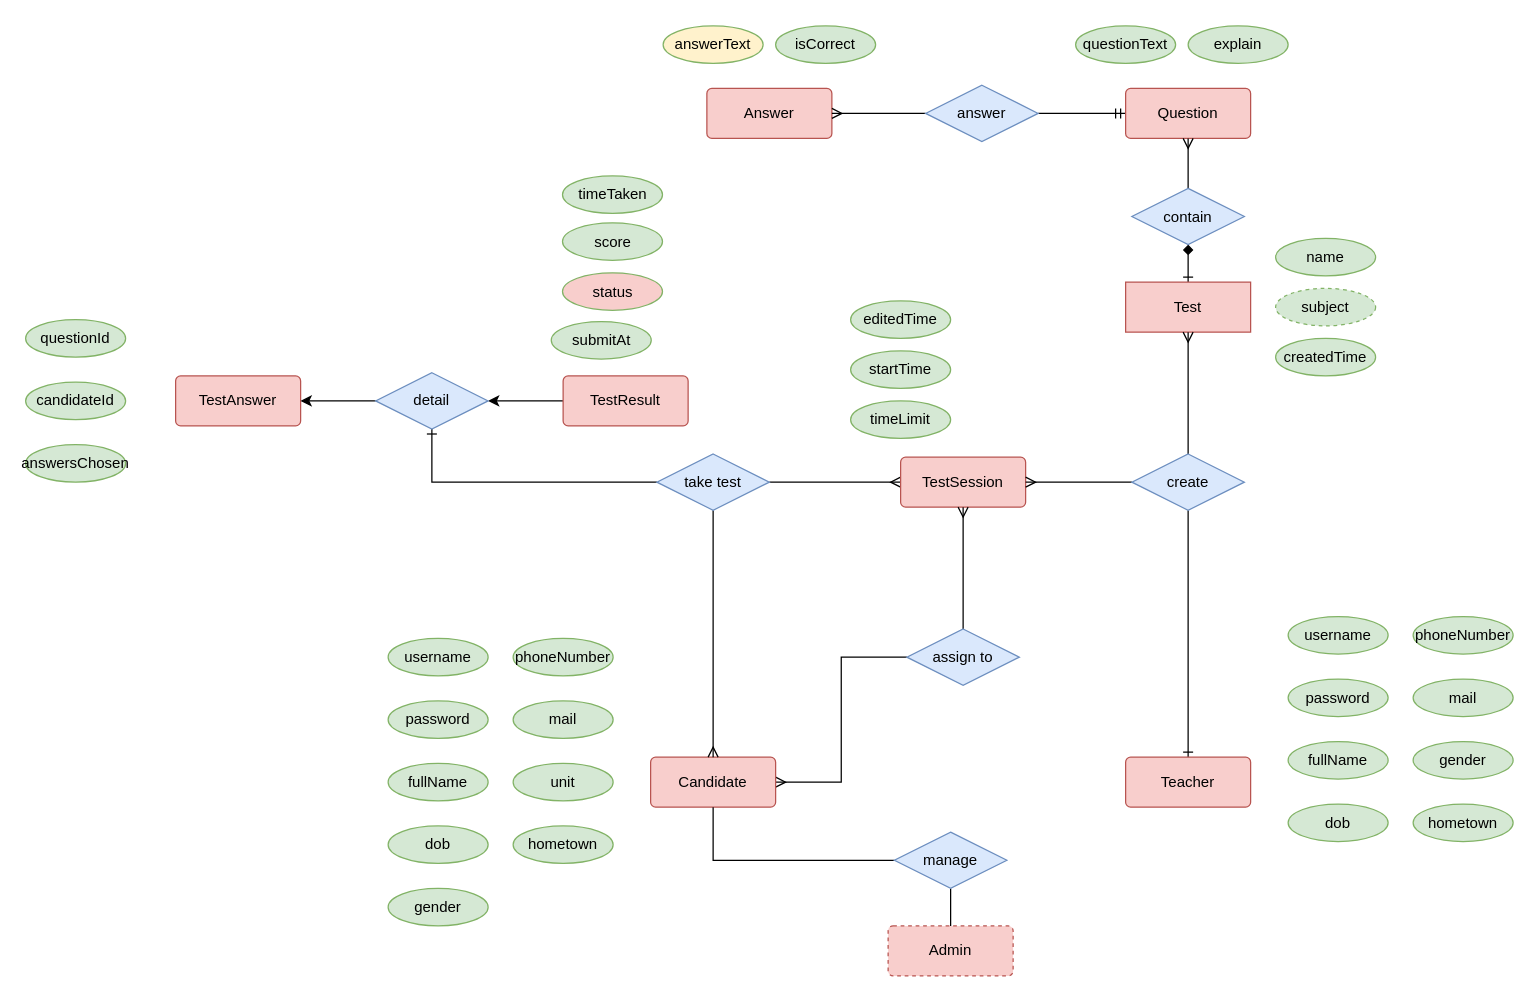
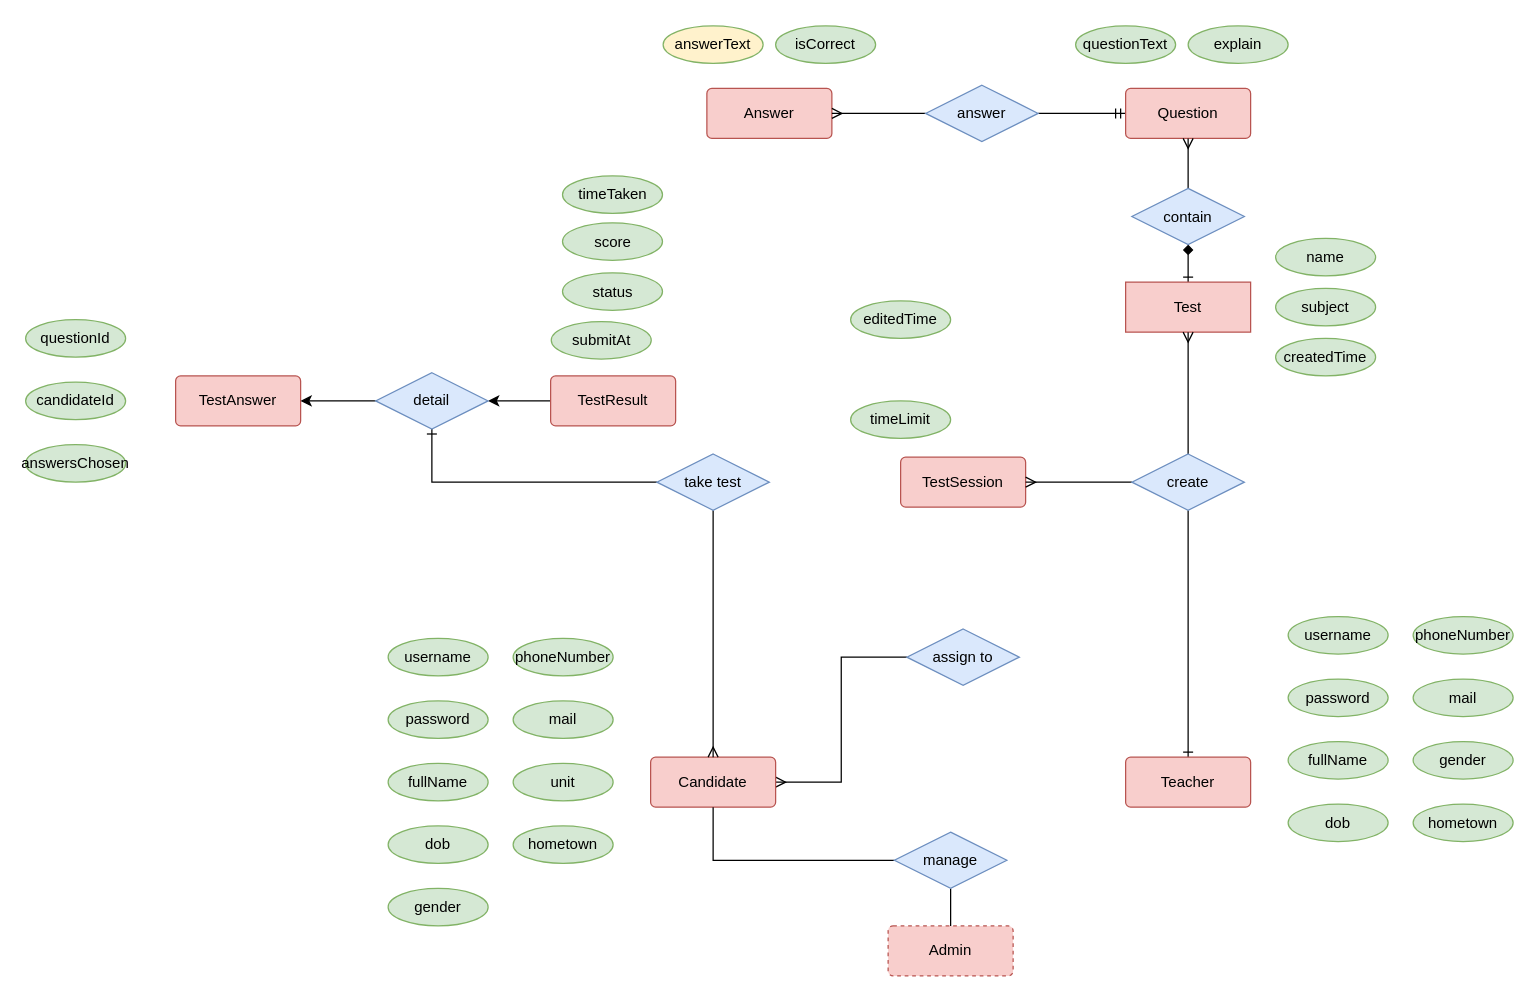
  <mxCell id="0" />
  <mxCell id="1" parent="0" />
  <mxCell id="2" style="edgeStyle=orthogonalEdgeStyle;rounded=0;orthogonalLoop=1;jettySize=auto;html=1;exitX=1;exitY=0.5;exitDx=0;exitDy=0;entryX=0;entryY=0.5;entryDx=0;entryDy=0;endArrow=none;startFill=0;startArrow=ERmany;" parent="1" source="3" target="38" edge="1"><mxGeometry relative="1" as="geometry" /></mxCell>
  <mxCell id="3" value="Candidate" style="rounded=1;arcSize=10;whiteSpace=wrap;html=1;align=center;fillColor=#f8cecc;strokeColor=#b85450;" parent="1" vertex="1"><mxGeometry x="520" y="605" width="100" height="40" as="geometry" /></mxCell>
  <mxCell id="4" style="edgeStyle=orthogonalEdgeStyle;rounded=0;orthogonalLoop=1;jettySize=auto;html=1;exitX=0.5;exitY=0;exitDx=0;exitDy=0;entryX=0.5;entryY=1;entryDx=0;entryDy=0;endArrow=none;startFill=0;startArrow=ERone;" parent="1" source="5" target="54" edge="1"><mxGeometry relative="1" as="geometry"><mxPoint x="910" y="490" as="targetPoint" /></mxGeometry></mxCell>
  <mxCell id="5" value="Teacher" style="rounded=1;arcSize=10;whiteSpace=wrap;html=1;align=center;fillColor=#f8cecc;strokeColor=#b85450;" parent="1" vertex="1"><mxGeometry x="900" y="605" width="100" height="40" as="geometry" /></mxCell>
  <mxCell id="6" style="edgeStyle=orthogonalEdgeStyle;rounded=0;orthogonalLoop=1;jettySize=auto;html=1;exitX=0.5;exitY=0;exitDx=0;exitDy=0;entryX=0.5;entryY=1;entryDx=0;entryDy=0;endArrow=none;startFill=0;startArrow=none;" parent="1" source="7" target="47" edge="1"><mxGeometry relative="1" as="geometry" /></mxCell>
  <mxCell id="7" value="Admin" style="rounded=1;arcSize=10;whiteSpace=wrap;html=1;align=center;fillColor=#f8cecc;strokeColor=#b85450;dashed=1;" parent="1" vertex="1"><mxGeometry x="710" y="740" width="100" height="40" as="geometry" /></mxCell>
  <mxCell id="8" value="fullName" style="ellipse;whiteSpace=wrap;html=1;align=center;fillColor=#d5e8d4;strokeColor=#82b366;" parent="1" vertex="1"><mxGeometry x="310" y="610" width="80" height="30" as="geometry" /></mxCell>
  <mxCell id="9" value="dob" style="ellipse;whiteSpace=wrap;html=1;align=center;fillColor=#d5e8d4;strokeColor=#82b366;" parent="1" vertex="1"><mxGeometry x="310" y="660" width="80" height="30" as="geometry" /></mxCell>
  <mxCell id="10" value="unit" style="ellipse;whiteSpace=wrap;html=1;align=center;fillColor=#d5e8d4;strokeColor=#82b366;" parent="1" vertex="1"><mxGeometry x="410" y="610" width="80" height="30" as="geometry" /></mxCell>
  <mxCell id="11" value="gender" style="ellipse;whiteSpace=wrap;html=1;align=center;fillColor=#d5e8d4;strokeColor=#82b366;" parent="1" vertex="1"><mxGeometry x="310" y="710" width="80" height="30" as="geometry" /></mxCell>
  <mxCell id="12" style="edgeStyle=orthogonalEdgeStyle;rounded=0;orthogonalLoop=1;jettySize=auto;html=1;endArrow=diamond;startFill=0;startArrow=ERone;" parent="1" source="13" target="51" edge="1"><mxGeometry relative="1" as="geometry" /></mxCell>
  <mxCell id="13" value="Test" style="arcSize=10;whiteSpace=wrap;html=1;align=center;fillColor=#f8cecc;strokeColor=#b85450;rounded=0;" parent="1" vertex="1"><mxGeometry x="900" y="225" width="100" height="40" as="geometry" /></mxCell>
  <mxCell id="14" value="phoneNumber" style="ellipse;whiteSpace=wrap;html=1;align=center;fillColor=#d5e8d4;strokeColor=#82b366;" parent="1" vertex="1"><mxGeometry x="410" y="510" width="80" height="30" as="geometry" /></mxCell>
  <mxCell id="15" value="hometown" style="ellipse;whiteSpace=wrap;html=1;align=center;fillColor=#d5e8d4;strokeColor=#82b366;" parent="1" vertex="1"><mxGeometry x="410" y="660" width="80" height="30" as="geometry" /></mxCell>
  <mxCell id="16" value="mail" style="ellipse;whiteSpace=wrap;html=1;align=center;fillColor=#d5e8d4;strokeColor=#82b366;" parent="1" vertex="1"><mxGeometry x="410" y="560" width="80" height="30" as="geometry" /></mxCell>
  <mxCell id="17" value="username" style="ellipse;whiteSpace=wrap;html=1;align=center;fillColor=#d5e8d4;strokeColor=#82b366;" parent="1" vertex="1"><mxGeometry x="310" y="510" width="80" height="30" as="geometry" /></mxCell>
  <mxCell id="18" value="password" style="ellipse;whiteSpace=wrap;html=1;align=center;fillColor=#d5e8d4;strokeColor=#82b366;" parent="1" vertex="1"><mxGeometry x="310" y="560" width="80" height="30" as="geometry" /></mxCell>
  <mxCell id="19" value="fullName" style="ellipse;whiteSpace=wrap;html=1;align=center;fillColor=#d5e8d4;strokeColor=#82b366;" parent="1" vertex="1"><mxGeometry x="1030" y="592.5" width="80" height="30" as="geometry" /></mxCell>
  <mxCell id="20" value="dob" style="ellipse;whiteSpace=wrap;html=1;align=center;fillColor=#d5e8d4;strokeColor=#82b366;" parent="1" vertex="1"><mxGeometry x="1030" y="642.5" width="80" height="30" as="geometry" /></mxCell>
  <mxCell id="21" value="gender" style="ellipse;whiteSpace=wrap;html=1;align=center;fillColor=#d5e8d4;strokeColor=#82b366;" parent="1" vertex="1"><mxGeometry x="1130" y="592.5" width="80" height="30" as="geometry" /></mxCell>
  <mxCell id="22" value="phoneNumber" style="ellipse;whiteSpace=wrap;html=1;align=center;fillColor=#d5e8d4;strokeColor=#82b366;" parent="1" vertex="1"><mxGeometry x="1130" y="492.5" width="80" height="30" as="geometry" /></mxCell>
  <mxCell id="23" value="hometown" style="ellipse;whiteSpace=wrap;html=1;align=center;fillColor=#d5e8d4;strokeColor=#82b366;" parent="1" vertex="1"><mxGeometry x="1130" y="642.5" width="80" height="30" as="geometry" /></mxCell>
  <mxCell id="24" value="mail" style="ellipse;whiteSpace=wrap;html=1;align=center;fillColor=#d5e8d4;strokeColor=#82b366;" parent="1" vertex="1"><mxGeometry x="1130" y="542.5" width="80" height="30" as="geometry" /></mxCell>
  <mxCell id="25" value="username" style="ellipse;whiteSpace=wrap;html=1;align=center;fillColor=#d5e8d4;strokeColor=#82b366;" parent="1" vertex="1"><mxGeometry x="1030" y="492.5" width="80" height="30" as="geometry" /></mxCell>
  <mxCell id="26" value="password" style="ellipse;whiteSpace=wrap;html=1;align=center;fillColor=#d5e8d4;strokeColor=#82b366;" parent="1" vertex="1"><mxGeometry x="1030" y="542.5" width="80" height="30" as="geometry" /></mxCell>
  <mxCell id="27" style="edgeStyle=orthogonalEdgeStyle;rounded=0;orthogonalLoop=1;jettySize=auto;html=1;exitX=0;exitY=0.5;exitDx=0;exitDy=0;endArrow=none;startFill=0;startArrow=ERmandOne;" parent="1" source="28" target="49" edge="1"><mxGeometry relative="1" as="geometry" /></mxCell>
  <mxCell id="28" value="Question" style="rounded=1;arcSize=10;whiteSpace=wrap;html=1;align=center;fillColor=#f8cecc;strokeColor=#b85450;" parent="1" vertex="1"><mxGeometry x="900" y="70" width="100" height="40" as="geometry" /></mxCell>
  <mxCell id="29" value="questionText" style="ellipse;whiteSpace=wrap;html=1;align=center;fillColor=#d5e8d4;strokeColor=#82b366;" parent="1" vertex="1"><mxGeometry x="860" y="20" width="80" height="30" as="geometry" /></mxCell>
  <mxCell id="30" value="createdTime" style="ellipse;whiteSpace=wrap;html=1;align=center;fillColor=#d5e8d4;strokeColor=#82b366;" parent="1" vertex="1"><mxGeometry x="1020" y="270" width="80" height="30" as="geometry" /></mxCell>
- <mxCell id="31" value="subject" style="ellipse;whiteSpace=wrap;html=1;align=center;fillColor=#d5e8d4;strokeColor=#82b366;dashed=1;" parent="1" vertex="1"><mxGeometry x="1020" y="230" width="80" height="30" as="geometry" /></mxCell>
- <mxCell id="32" style="edgeStyle=orthogonalEdgeStyle;rounded=0;orthogonalLoop=1;jettySize=auto;html=1;exitX=0;exitY=0.5;exitDx=0;exitDy=0;entryX=1;entryY=0.5;entryDx=0;entryDy=0;endArrow=none;startFill=0;startArrow=ERmany;" parent="1" source="33" target="42" edge="1"><mxGeometry relative="1" as="geometry" /></mxCell>
+ <mxCell id="31" value="subject" style="ellipse;whiteSpace=wrap;html=1;align=center;fillColor=#d5e8d4;strokeColor=#82b366;" parent="1" vertex="1"><mxGeometry x="1020" y="230" width="80" height="30" as="geometry" /></mxCell>
  <mxCell id="33" value="TestSession" style="rounded=1;arcSize=10;whiteSpace=wrap;html=1;align=center;fillColor=#f8cecc;strokeColor=#b85450;" parent="1" vertex="1"><mxGeometry x="720" y="365" width="100" height="40" as="geometry" /></mxCell>
  <mxCell id="34" value="editedTime" style="ellipse;whiteSpace=wrap;html=1;align=center;fillColor=#d5e8d4;strokeColor=#82b366;" parent="1" vertex="1"><mxGeometry x="680" y="240" width="80" height="30" as="geometry" /></mxCell>
- <mxCell id="35" value="startTime" style="ellipse;whiteSpace=wrap;html=1;align=center;fillColor=#d5e8d4;strokeColor=#82b366;" parent="1" vertex="1"><mxGeometry x="680" y="280" width="80" height="30" as="geometry" /></mxCell>
  <mxCell id="36" value="timeLimit" style="ellipse;whiteSpace=wrap;html=1;align=center;fillColor=#d5e8d4;strokeColor=#82b366;" parent="1" vertex="1"><mxGeometry x="680" y="320" width="80" height="30" as="geometry" /></mxCell>
- <mxCell id="37" style="edgeStyle=orthogonalEdgeStyle;rounded=0;orthogonalLoop=1;jettySize=auto;html=1;exitX=0.5;exitY=0;exitDx=0;exitDy=0;entryX=0.5;entryY=1;entryDx=0;entryDy=0;endArrow=ERmany;startFill=0;startArrow=none;endFill=0;" parent="1" source="38" target="33" edge="1"><mxGeometry relative="1" as="geometry" /></mxCell>
  <mxCell id="38" value="assign to" style="shape=rhombus;perimeter=rhombusPerimeter;whiteSpace=wrap;html=1;align=center;fillColor=#dae8fc;strokeColor=#6c8ebf;" parent="1" vertex="1"><mxGeometry x="725" y="502.5" width="90" height="45" as="geometry" /></mxCell>
  <mxCell id="39" value="name" style="ellipse;whiteSpace=wrap;html=1;align=center;fillColor=#d5e8d4;strokeColor=#82b366;" parent="1" vertex="1"><mxGeometry x="1020" y="190" width="80" height="30" as="geometry" /></mxCell>
  <mxCell id="40" style="edgeStyle=orthogonalEdgeStyle;rounded=0;orthogonalLoop=1;jettySize=auto;html=1;exitX=0.5;exitY=1;exitDx=0;exitDy=0;entryX=0.5;entryY=0;entryDx=0;entryDy=0;endArrow=ERmany;startFill=0;startArrow=none;endFill=0;" parent="1" source="42" target="3" edge="1"><mxGeometry relative="1" as="geometry" /></mxCell>
  <mxCell id="41" style="edgeStyle=orthogonalEdgeStyle;rounded=0;orthogonalLoop=1;jettySize=auto;html=1;exitX=0;exitY=0.5;exitDx=0;exitDy=0;endArrow=ERone;endFill=0;" parent="1" source="42" target="64" edge="1"><mxGeometry relative="1" as="geometry" /></mxCell>
  <mxCell id="42" value="take test" style="shape=rhombus;perimeter=rhombusPerimeter;whiteSpace=wrap;html=1;align=center;fillColor=#dae8fc;strokeColor=#6c8ebf;" parent="1" vertex="1"><mxGeometry x="525" y="362.5" width="90" height="45" as="geometry" /></mxCell>
  <mxCell id="43" value="Answer" style="rounded=1;arcSize=10;whiteSpace=wrap;html=1;align=center;fillColor=#f8cecc;strokeColor=#b85450;" parent="1" vertex="1"><mxGeometry x="565" y="70" width="100" height="40" as="geometry" /></mxCell>
  <mxCell id="44" value="answerText" style="ellipse;whiteSpace=wrap;html=1;align=center;fillColor=#fff2cc;strokeColor=#82b366;" parent="1" vertex="1"><mxGeometry x="530" y="20" width="80" height="30" as="geometry" /></mxCell>
  <mxCell id="45" value="explain" style="ellipse;whiteSpace=wrap;html=1;align=center;fillColor=#d5e8d4;strokeColor=#82b366;" parent="1" vertex="1"><mxGeometry x="950" y="20" width="80" height="30" as="geometry" /></mxCell>
  <mxCell id="46" style="edgeStyle=orthogonalEdgeStyle;rounded=0;orthogonalLoop=1;jettySize=auto;html=1;exitX=0;exitY=0.5;exitDx=0;exitDy=0;entryX=0.5;entryY=1;entryDx=0;entryDy=0;endArrow=none;startFill=0;startArrow=none;" parent="1" source="47" target="3" edge="1"><mxGeometry relative="1" as="geometry" /></mxCell>
  <mxCell id="47" value="manage" style="shape=rhombus;perimeter=rhombusPerimeter;whiteSpace=wrap;html=1;align=center;fillColor=#dae8fc;strokeColor=#6c8ebf;" parent="1" vertex="1"><mxGeometry x="715" y="665" width="90" height="45" as="geometry" /></mxCell>
  <mxCell id="48" style="edgeStyle=orthogonalEdgeStyle;rounded=0;orthogonalLoop=1;jettySize=auto;html=1;exitX=0;exitY=0.5;exitDx=0;exitDy=0;entryX=1;entryY=0.5;entryDx=0;entryDy=0;endArrow=ERmany;startFill=0;startArrow=none;endFill=0;" parent="1" source="49" target="43" edge="1"><mxGeometry relative="1" as="geometry" /></mxCell>
  <mxCell id="49" value="answer" style="shape=rhombus;perimeter=rhombusPerimeter;whiteSpace=wrap;html=1;align=center;fillColor=#dae8fc;strokeColor=#6c8ebf;" parent="1" vertex="1"><mxGeometry x="740" y="67.5" width="90" height="45" as="geometry" /></mxCell>
  <mxCell id="50" style="edgeStyle=orthogonalEdgeStyle;rounded=0;orthogonalLoop=1;jettySize=auto;html=1;exitX=0.5;exitY=0;exitDx=0;exitDy=0;entryX=0.5;entryY=1;entryDx=0;entryDy=0;endArrow=ERmany;startFill=0;startArrow=none;endFill=0;" parent="1" source="51" target="28" edge="1"><mxGeometry relative="1" as="geometry" /></mxCell>
  <mxCell id="51" value="contain" style="shape=rhombus;perimeter=rhombusPerimeter;whiteSpace=wrap;html=1;align=center;fillColor=#dae8fc;strokeColor=#6c8ebf;" parent="1" vertex="1"><mxGeometry x="905" y="150" width="90" height="45" as="geometry" /></mxCell>
  <mxCell id="52" style="edgeStyle=orthogonalEdgeStyle;rounded=0;orthogonalLoop=1;jettySize=auto;html=1;entryX=0.5;entryY=1;entryDx=0;entryDy=0;endArrow=ERmany;startFill=0;startArrow=none;endFill=0;" parent="1" source="54" target="13" edge="1"><mxGeometry relative="1" as="geometry" /></mxCell>
  <mxCell id="53" style="edgeStyle=orthogonalEdgeStyle;rounded=0;orthogonalLoop=1;jettySize=auto;html=1;endArrow=ERmany;startFill=0;startArrow=none;endFill=0;" parent="1" source="54" target="33" edge="1"><mxGeometry relative="1" as="geometry" /></mxCell>
  <mxCell id="54" value="create" style="shape=rhombus;perimeter=rhombusPerimeter;whiteSpace=wrap;html=1;align=center;fillColor=#dae8fc;strokeColor=#6c8ebf;" parent="1" vertex="1"><mxGeometry x="905" y="362.5" width="90" height="45" as="geometry" /></mxCell>
  <mxCell id="55" value="isCorrect" style="ellipse;whiteSpace=wrap;html=1;align=center;fillColor=#d5e8d4;strokeColor=#82b366;" parent="1" vertex="1"><mxGeometry x="620" y="20" width="80" height="30" as="geometry" /></mxCell>
  <mxCell id="56" style="edgeStyle=orthogonalEdgeStyle;rounded=0;orthogonalLoop=1;jettySize=auto;html=1;exitX=0;exitY=0.5;exitDx=0;exitDy=0;entryX=1;entryY=0.5;entryDx=0;entryDy=0;" parent="1" source="57" target="64" edge="1"><mxGeometry relative="1" as="geometry" /></mxCell>
- <mxCell id="57" value="TestResult" style="rounded=1;arcSize=10;whiteSpace=wrap;html=1;align=center;fillColor=#f8cecc;strokeColor=#b85450;" parent="1" vertex="1"><mxGeometry x="450" y="300" width="100" height="40" as="geometry" /></mxCell>
+ <mxCell id="57" value="TestResult" style="rounded=1;arcSize=10;whiteSpace=wrap;html=1;align=center;fillColor=#f8cecc;strokeColor=#b85450;" parent="1" vertex="1"><mxGeometry x="440" y="300" width="100" height="40" as="geometry" /></mxCell>
  <mxCell id="58" value="timeTaken" style="ellipse;whiteSpace=wrap;html=1;align=center;fillColor=#d5e8d4;strokeColor=#82b366;" parent="1" vertex="1"><mxGeometry x="449.5" y="140" width="80" height="30" as="geometry" /></mxCell>
  <mxCell id="59" value="score" style="ellipse;whiteSpace=wrap;html=1;align=center;fillColor=#d5e8d4;strokeColor=#82b366;" parent="1" vertex="1"><mxGeometry x="449.5" y="177.5" width="80" height="30" as="geometry" /></mxCell>
- <mxCell id="60" value="status" style="ellipse;whiteSpace=wrap;html=1;align=center;fillColor=#f8cecc;strokeColor=#82b366;" parent="1" vertex="1"><mxGeometry x="449.5" y="217.5" width="80" height="30" as="geometry" /></mxCell>
+ <mxCell id="60" value="status" style="ellipse;whiteSpace=wrap;html=1;align=center;fillColor=#d5e8d4;strokeColor=#82b366;" parent="1" vertex="1"><mxGeometry x="449.5" y="217.5" width="80" height="30" as="geometry" /></mxCell>
  <mxCell id="61" value="TestAnswer" style="rounded=1;arcSize=10;whiteSpace=wrap;html=1;align=center;fillColor=#f8cecc;strokeColor=#b85450;" parent="1" vertex="1"><mxGeometry x="140" y="300" width="100" height="40" as="geometry" /></mxCell>
  <mxCell id="62" value="submitAt" style="ellipse;whiteSpace=wrap;html=1;align=center;fillColor=#d5e8d4;strokeColor=#82b366;" parent="1" vertex="1"><mxGeometry x="440.5" y="256.5" width="80" height="30" as="geometry" /></mxCell>
  <mxCell id="63" style="edgeStyle=orthogonalEdgeStyle;rounded=0;orthogonalLoop=1;jettySize=auto;html=1;exitX=0;exitY=0.5;exitDx=0;exitDy=0;" parent="1" source="64" target="61" edge="1"><mxGeometry relative="1" as="geometry" /></mxCell>
  <mxCell id="64" value="detail" style="shape=rhombus;perimeter=rhombusPerimeter;whiteSpace=wrap;html=1;align=center;fillColor=#dae8fc;strokeColor=#6c8ebf;" parent="1" vertex="1"><mxGeometry x="300" y="297.5" width="90" height="45" as="geometry" /></mxCell>
  <mxCell id="65" value="questionId" style="ellipse;whiteSpace=wrap;html=1;align=center;fillColor=#d5e8d4;strokeColor=#82b366;" parent="1" vertex="1"><mxGeometry x="20" y="255" width="80" height="30" as="geometry" /></mxCell>
  <mxCell id="66" value="candidateId" style="ellipse;whiteSpace=wrap;html=1;align=center;fillColor=#d5e8d4;strokeColor=#82b366;" parent="1" vertex="1"><mxGeometry x="20" y="305" width="80" height="30" as="geometry" /></mxCell>
  <mxCell id="67" value="answersChosen" style="ellipse;whiteSpace=wrap;html=1;align=center;fillColor=#d5e8d4;strokeColor=#82b366;" parent="1" vertex="1"><mxGeometry x="20" y="355" width="80" height="30" as="geometry" /></mxCell>
